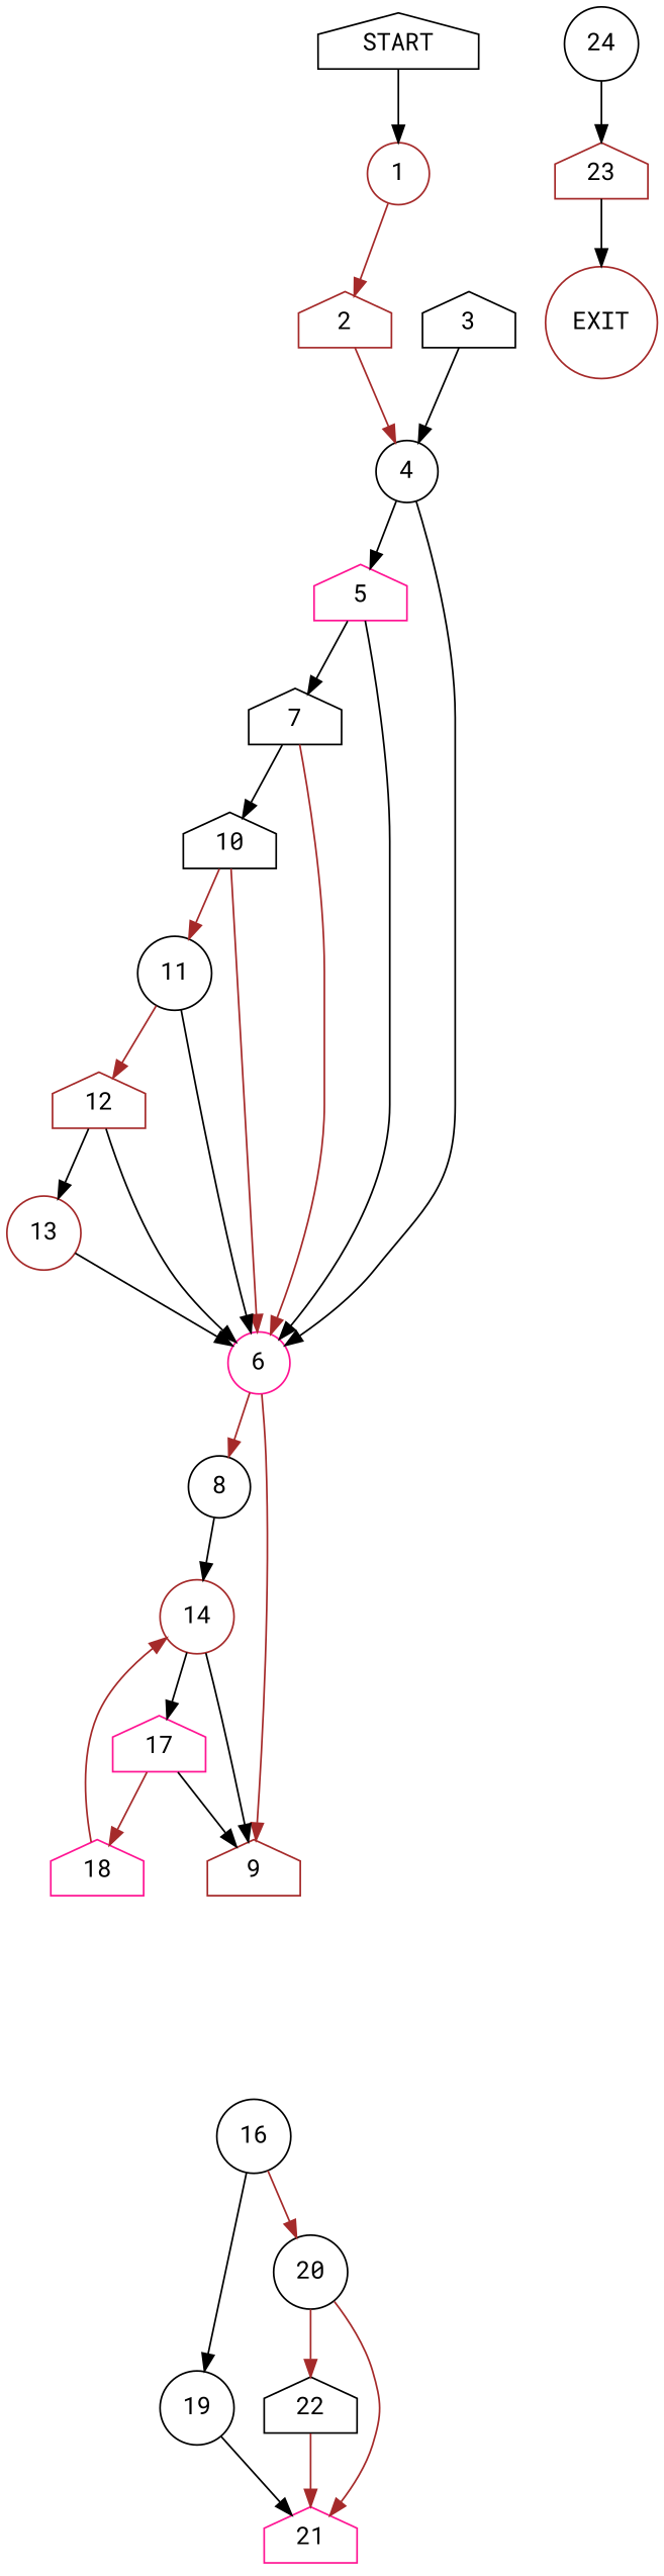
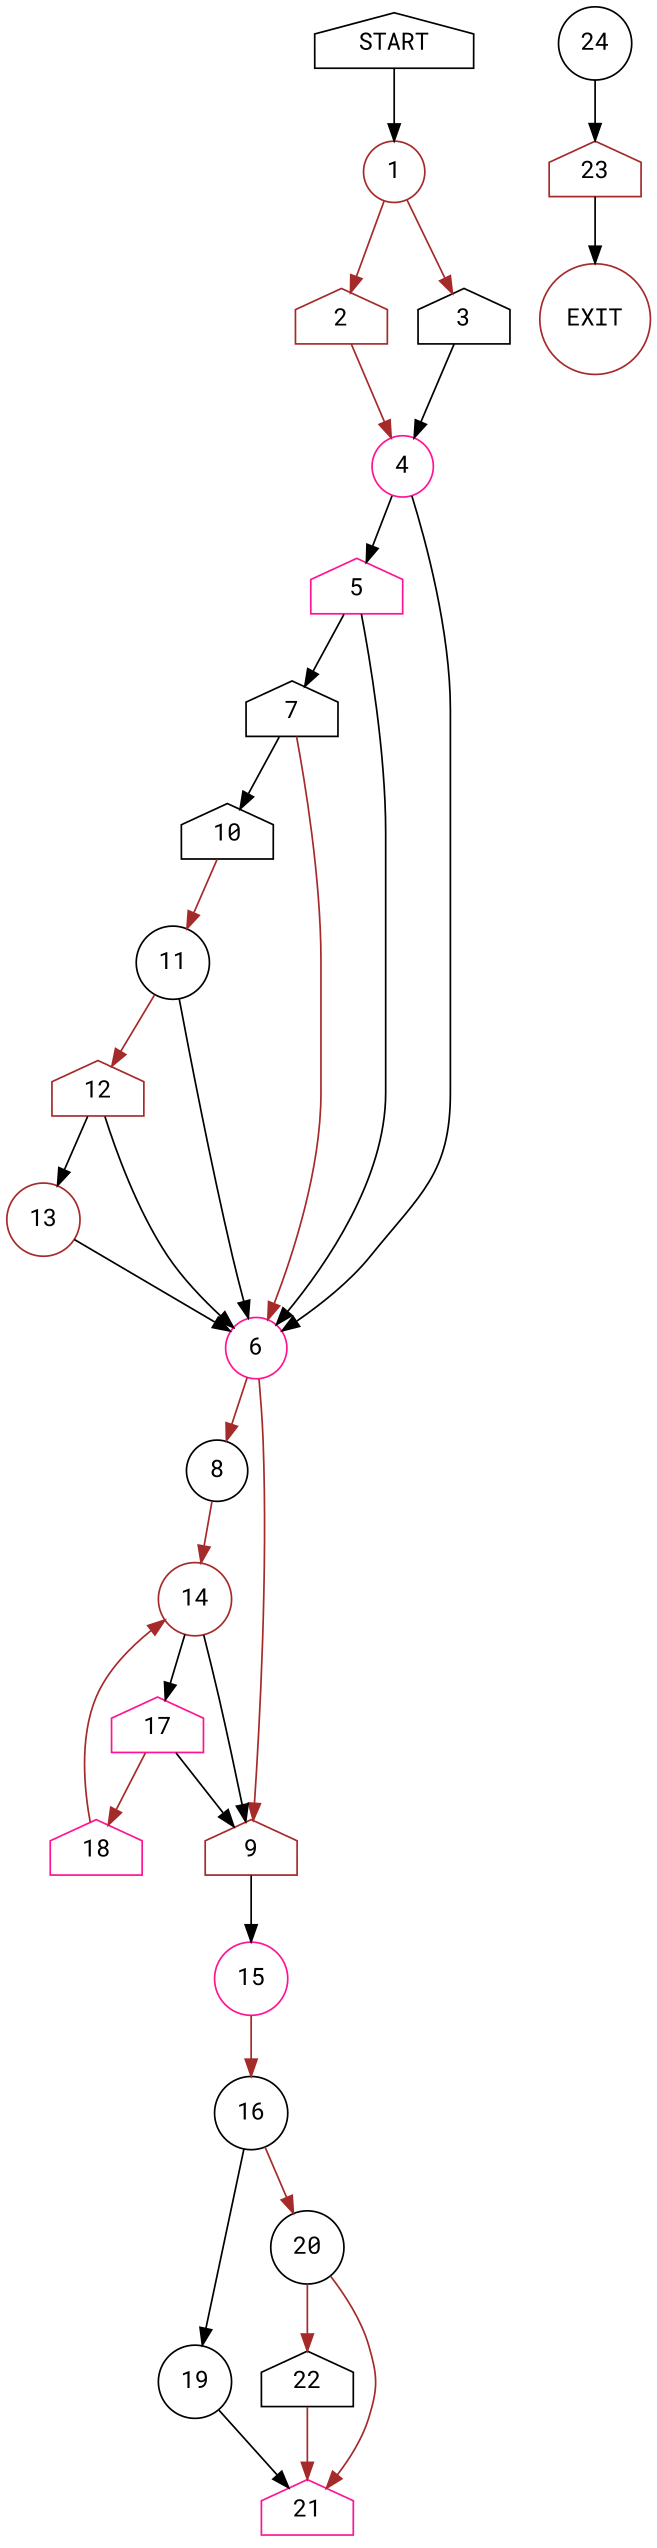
  digraph {
    fontname="Roboto Mono"
    node [color=black fontname="Roboto Mono" shape=house]
    edge [color=black fontname="Roboto Mono"]
    n1 [label=START]
    1 [color=brown shape=circle]
    2 [color=brown]
    3
    n5 [color=brown label=EXIT shape=circle]
-   4 [shape=circle]
+   4 [color=deeppink shape=circle]
    5 [color=deeppink]
    6 [color=deeppink shape=circle]
    7
    8 [shape=circle]
    9 [color=brown]
    10
    14 [color=brown shape=circle]
+   15 [color=deeppink shape=circle]
    11 [shape=circle]
    17 [color=deeppink]
    16 [shape=circle]
    19 [shape=circle]
    20 [shape=circle]
    12 [color=brown]
    13 [color=brown shape=circle]
    18 [color=deeppink]
    21 [color=deeppink]
    22
    23 [color=brown]
    24 [shape=circle]
    n1 -> 1
    1 -> 2 [color=brown]
+   1 -> 3 [color=brown]
    2 -> 4 [color=brown]
    3 -> 4
    4 -> 5
    4 -> 6
    5 -> 6
    5 -> 7
    6 -> 8 [color=brown]
    6 -> 9 [color=brown]
    7 -> 6 [color=brown]
    7 -> 10
-   8 -> 14
-   10 -> 6 [color=brown]
+   8 -> 14 [color=brown]
+   9 -> 15
    10 -> 11 [color=brown]
    14 -> 9
    14 -> 17
+   15 -> 16 [color=brown]
    11 -> 6
    11 -> 12 [color=brown]
    17 -> 9
    17 -> 18 [color=brown]
    16 -> 19
    16 -> 20 [color=brown]
    19 -> 21
    20 -> 21 [color=brown]
    20 -> 22 [color=brown]
    12 -> 6
    12 -> 13
    13 -> 6
    18 -> 14 [color=brown]
    22 -> 21 [color=brown]
    23 -> n5
    24 -> 23
  }
